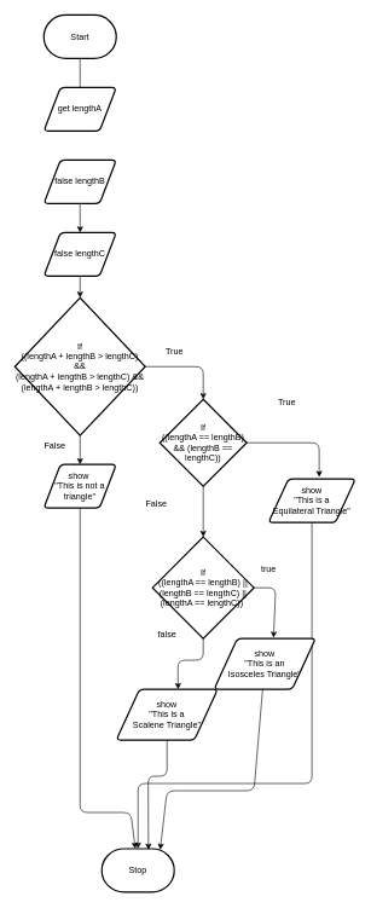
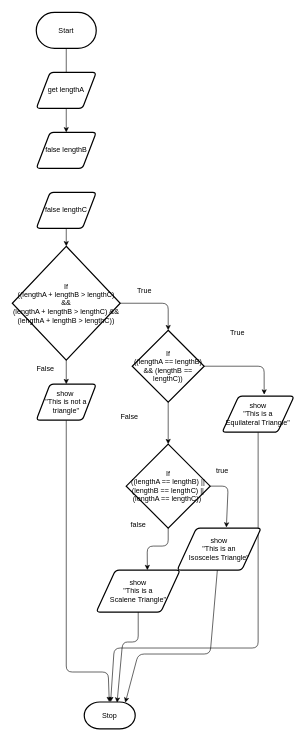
  <mxCell id="0" />
  <mxCell id="1" parent="0" />
  <mxCell id="2" style="edgeStyle=none;html=1;entryX=0.5;entryY=0;entryDx=0;entryDy=0;fontSize=12;endArrow=none;" parent="1" source="3" target="6" edge="1"><mxGeometry relative="1" as="geometry" /></mxCell>
  <mxCell id="3" value="Start" style="strokeWidth=2;html=1;shape=mxgraph.flowchart.terminator;whiteSpace=wrap;fontSize=12;" parent="1" vertex="1"><mxGeometry x="60" y="20" width="100" height="60" as="geometry" /></mxCell>
- <mxCell id="4" value="Stop" style="strokeWidth=2;html=1;shape=mxgraph.flowchart.terminator;whiteSpace=wrap;fontSize=12;" parent="1" vertex="1"><mxGeometry x="140" y="1170" width="100" height="60" as="geometry" /></mxCell>
+ <mxCell id="4" value="Stop" style="strokeWidth=2;html=1;shape=mxgraph.flowchart.terminator;whiteSpace=wrap;fontSize=12;" parent="1" vertex="1"><mxGeometry x="140" y="1170" width="85" height="45" as="geometry" /></mxCell>
+ <mxCell id="5" style="edgeStyle=none;html=1;fontSize=12;" parent="1" source="6" target="8" edge="1"><mxGeometry relative="1" as="geometry" /></mxCell>
  <mxCell id="6" value="get lengthA" style="shape=parallelogram;html=1;strokeWidth=2;perimeter=parallelogramPerimeter;whiteSpace=wrap;rounded=1;arcSize=12;size=0.23;fontSize=12;" parent="1" vertex="1"><mxGeometry x="60" y="120" width="100" height="60" as="geometry" /></mxCell>
- <mxCell id="7" style="edgeStyle=none;html=1;fontSize=12;" parent="1" source="8" target="10" edge="1"><mxGeometry relative="1" as="geometry" /></mxCell>
  <mxCell id="8" value="false lengthB" style="shape=parallelogram;html=1;strokeWidth=2;perimeter=parallelogramPerimeter;whiteSpace=wrap;rounded=1;arcSize=12;size=0.23;fontSize=12;" parent="1" vertex="1"><mxGeometry x="60" y="220" width="100" height="60" as="geometry" /></mxCell>
  <mxCell id="9" style="edgeStyle=none;html=1;entryX=0.5;entryY=0;entryDx=0;entryDy=0;fontSize=12;" parent="1" source="10" edge="1"><mxGeometry relative="1" as="geometry"><mxPoint x="110" y="410" as="targetPoint" /></mxGeometry></mxCell>
  <mxCell id="10" value="false lengthC" style="shape=parallelogram;html=1;strokeWidth=2;perimeter=parallelogramPerimeter;whiteSpace=wrap;rounded=1;arcSize=12;size=0.23;fontSize=12;" parent="1" vertex="1"><mxGeometry x="60" y="320" width="100" height="60" as="geometry" /></mxCell>
  <mxCell id="11" style="edgeStyle=none;html=1;entryX=0.5;entryY=0;entryDx=0;entryDy=0;entryPerimeter=0;fontSize=12;" parent="1" source="13" target="20" edge="1"><mxGeometry relative="1" as="geometry" /></mxCell>
  <mxCell id="12" style="edgeStyle=none;html=1;entryX=0.584;entryY=-0.045;entryDx=0;entryDy=0;entryPerimeter=0;" edge="1" parent="1" source="13" target="23"><mxGeometry relative="1" as="geometry"><Array as="points"><mxPoint x="440" y="610" /></Array></mxGeometry></mxCell>
  <mxCell id="13" value="If&lt;br style=&quot;font-size: 12px;&quot;&gt;((lengthA == lengthB) &amp;amp;&amp;amp; (lengthB == lengthC))" style="strokeWidth=2;html=1;shape=mxgraph.flowchart.decision;whiteSpace=wrap;fontSize=12;" parent="1" vertex="1"><mxGeometry x="220" y="550" width="120" height="120" as="geometry" /></mxCell>
  <mxCell id="14" value="True" style="text;html=1;align=center;verticalAlign=middle;resizable=0;points=[];autosize=1;strokeColor=none;fillColor=none;fontSize=12;" parent="1" vertex="1"><mxGeometry x="215" y="470" width="50" height="30" as="geometry" /></mxCell>
  <mxCell id="15" style="edgeStyle=none;html=1;exitX=0.5;exitY=1;exitDx=0;exitDy=0;fontSize=12;" parent="1" source="16" target="4" edge="1"><mxGeometry relative="1" as="geometry"><Array as="points"><mxPoint x="110" y="1120" /><mxPoint x="180" y="1120" /></Array></mxGeometry></mxCell>
  <mxCell id="16" value="show&amp;nbsp;&lt;br style=&quot;font-size: 12px;&quot;&gt;&quot;This is not a&lt;br style=&quot;font-size: 12px;&quot;&gt;triangle&quot;" style="shape=parallelogram;html=1;strokeWidth=2;perimeter=parallelogramPerimeter;whiteSpace=wrap;rounded=1;arcSize=12;size=0.23;fontSize=12;" parent="1" vertex="1"><mxGeometry x="60" y="640" width="100" height="60" as="geometry" /></mxCell>
  <mxCell id="17" value="False" style="text;html=1;align=center;verticalAlign=middle;resizable=0;points=[];autosize=1;strokeColor=none;fillColor=none;fontSize=12;" parent="1" vertex="1"><mxGeometry x="50" y="600" width="50" height="30" as="geometry" /></mxCell>
  <mxCell id="18" style="edgeStyle=none;html=1;entryX=0.586;entryY=-0.015;entryDx=0;entryDy=0;entryPerimeter=0;" edge="1" parent="1" source="20" target="26"><mxGeometry relative="1" as="geometry"><Array as="points"><mxPoint x="380" y="810" /></Array></mxGeometry></mxCell>
  <mxCell id="19" style="edgeStyle=none;html=1;entryX=0.609;entryY=0;entryDx=0;entryDy=0;entryPerimeter=0;" edge="1" parent="1" source="20" target="28"><mxGeometry relative="1" as="geometry"><Array as="points"><mxPoint x="280" y="910" /><mxPoint x="245" y="910" /></Array></mxGeometry></mxCell>
  <mxCell id="20" value="If&lt;br style=&quot;font-size: 12px;&quot;&gt;((lengthA == lengthB) || (lengthB == lengthC) || (lengthA == lengthC))&amp;nbsp;" style="strokeWidth=2;html=1;shape=mxgraph.flowchart.decision;whiteSpace=wrap;fontSize=12;" parent="1" vertex="1"><mxGeometry x="210" y="740" width="140" height="140" as="geometry" /></mxCell>
  <mxCell id="21" value="False" style="text;html=1;align=center;verticalAlign=middle;resizable=0;points=[];autosize=1;strokeColor=none;fillColor=none;fontSize=12;" parent="1" vertex="1"><mxGeometry x="190" y="680" width="50" height="30" as="geometry" /></mxCell>
  <mxCell id="22" style="edgeStyle=none;html=1;" edge="1" parent="1" source="23" target="4"><mxGeometry relative="1" as="geometry"><Array as="points"><mxPoint x="430" y="1080" /><mxPoint x="190" y="1080" /></Array></mxGeometry></mxCell>
  <mxCell id="23" value="show&lt;br style=&quot;font-size: 12px;&quot;&gt;&quot;This is a &lt;br style=&quot;font-size: 12px;&quot;&gt;Equilateral Triangle&quot;" style="shape=parallelogram;html=1;strokeWidth=2;perimeter=parallelogramPerimeter;whiteSpace=wrap;rounded=1;arcSize=12;size=0.23;fontSize=12;" parent="1" vertex="1"><mxGeometry x="370" y="660" width="120" height="60" as="geometry" /></mxCell>
  <mxCell id="24" value="True" style="text;html=1;align=center;verticalAlign=middle;resizable=0;points=[];autosize=1;strokeColor=none;fillColor=none;fontSize=12;" parent="1" vertex="1"><mxGeometry x="370" y="540" width="50" height="30" as="geometry" /></mxCell>
  <mxCell id="25" style="edgeStyle=none;html=1;entryX=0.806;entryY=0.023;entryDx=0;entryDy=0;entryPerimeter=0;fontSize=12;" parent="1" source="26" target="4" edge="1"><mxGeometry relative="1" as="geometry"><Array as="points"><mxPoint x="350" y="1090" /><mxPoint x="230" y="1090" /></Array></mxGeometry></mxCell>
  <mxCell id="26" value="show&lt;br style=&quot;font-size: 12px;&quot;&gt;&quot;This is an &lt;br style=&quot;font-size: 12px;&quot;&gt;Isosceles Triangle&quot;" style="shape=parallelogram;html=1;strokeWidth=2;perimeter=parallelogramPerimeter;whiteSpace=wrap;rounded=1;arcSize=12;size=0.23;fontSize=12;" parent="1" vertex="1"><mxGeometry x="295" y="880" width="140" height="70" as="geometry" /></mxCell>
  <mxCell id="27" style="edgeStyle=none;html=1;entryX=0.644;entryY=0.023;entryDx=0;entryDy=0;entryPerimeter=0;" edge="1" parent="1" source="28" target="4"><mxGeometry relative="1" as="geometry"><Array as="points"><mxPoint x="230" y="1070" /><mxPoint x="204" y="1070" /></Array></mxGeometry></mxCell>
  <mxCell id="28" value="show&lt;br style=&quot;font-size: 12px;&quot;&gt;&quot;This is a &lt;br style=&quot;font-size: 12px;&quot;&gt;Scalene Triangle&quot;" style="shape=parallelogram;html=1;strokeWidth=2;perimeter=parallelogramPerimeter;whiteSpace=wrap;rounded=1;arcSize=12;size=0.23;fontSize=12;" parent="1" vertex="1"><mxGeometry x="160" y="950" width="140" height="70" as="geometry" /></mxCell>
  <mxCell id="29" value="true" style="text;html=1;align=center;verticalAlign=middle;resizable=0;points=[];autosize=1;strokeColor=none;fillColor=none;" vertex="1" parent="1"><mxGeometry x="350" y="770" width="40" height="30" as="geometry" /></mxCell>
  <mxCell id="30" value="false" style="text;html=1;align=center;verticalAlign=middle;resizable=0;points=[];autosize=1;strokeColor=none;fillColor=none;" vertex="1" parent="1"><mxGeometry x="205" y="860" width="50" height="30" as="geometry" /></mxCell>
  <mxCell id="31" style="edgeStyle=none;html=1;exitX=1;exitY=0.5;exitDx=0;exitDy=0;exitPerimeter=0;entryX=0.5;entryY=0;entryDx=0;entryDy=0;entryPerimeter=0;" edge="1" parent="1" source="33" target="13"><mxGeometry relative="1" as="geometry"><Array as="points"><mxPoint x="280" y="505" /></Array></mxGeometry></mxCell>
  <mxCell id="32" style="edgeStyle=none;html=1;" edge="1" parent="1" source="33" target="16"><mxGeometry relative="1" as="geometry" /></mxCell>
  <mxCell id="33" value="If&lt;br&gt;((lengthA + lengthB &amp;gt; lengthC) &amp;amp;&amp;amp; &lt;br&gt;(lengthA + lengthB &amp;gt; lengthC) &amp;amp;&amp;amp; &lt;br&gt;(lengthA + lengthB &amp;gt; lengthC))" style="strokeWidth=2;html=1;shape=mxgraph.flowchart.decision;whiteSpace=wrap;" vertex="1" parent="1"><mxGeometry x="20" y="410" width="180" height="190" as="geometry" /></mxCell>
